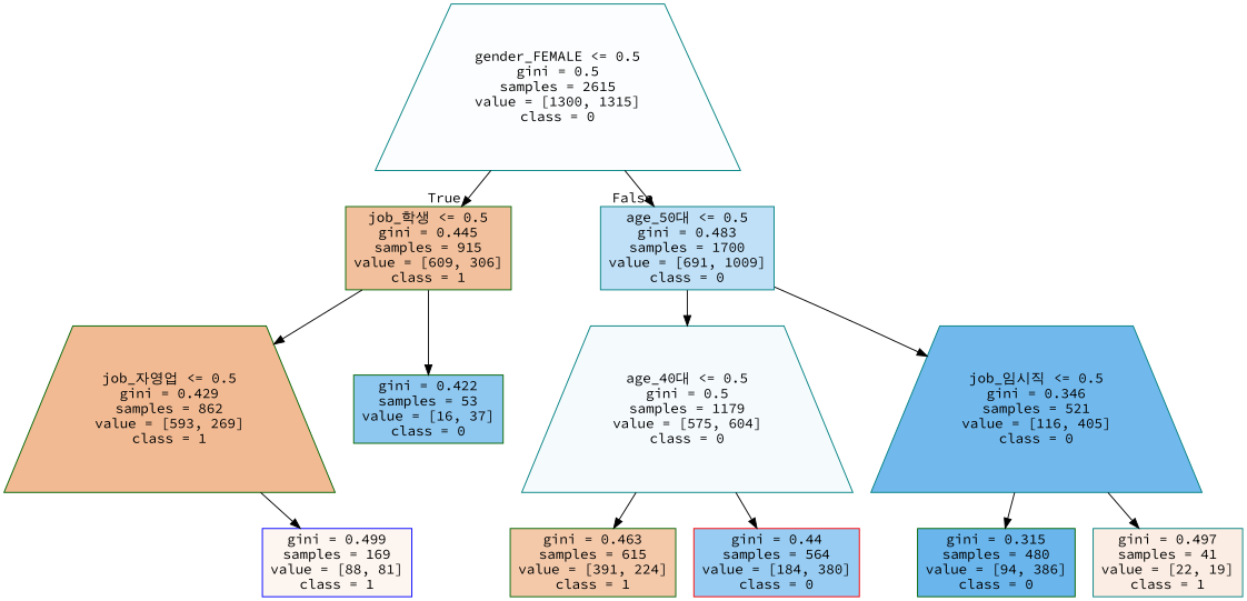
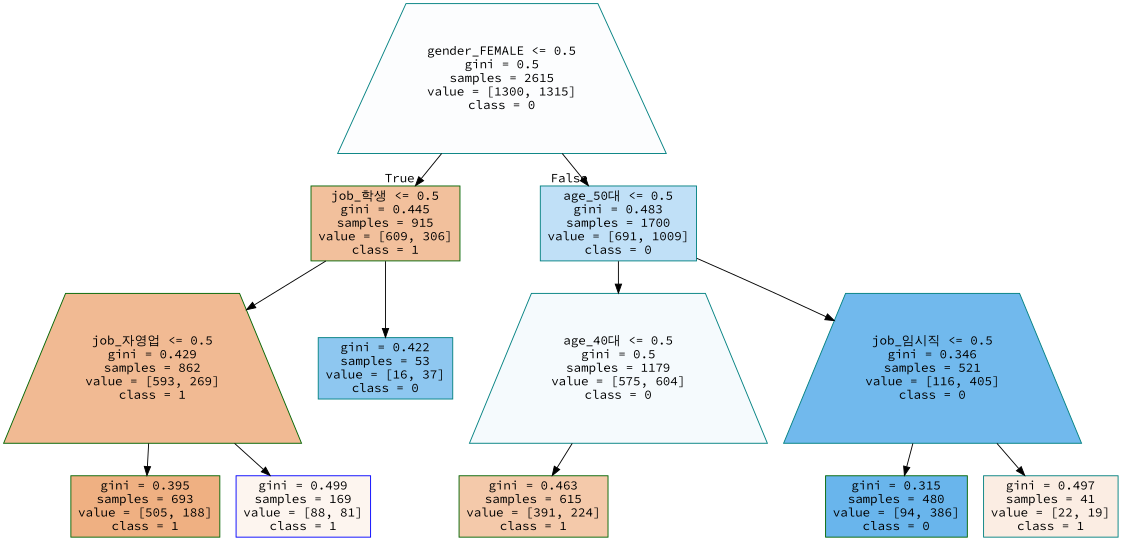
  digraph {
    fontname="Source Code Pro"
    node [color=teal fontname="Source Code Pro" shape=box style=filled]
    edge [fontname="Source Code Pro"]
    n1 [fillcolor="#399de503" label="gender_FEMALE <= 0.5\ngini = 0.5\nsamples = 2615\nvalue = [1300, 1315]\nclass = 0" shape=trapezium]
    n2 [color=darkgreen fillcolor="#e581397f" label="job_학생 <= 0.5\ngini = 0.445\nsamples = 915\nvalue = [609, 306]\nclass = 1"]
    n3 [fillcolor="#399de550" label="age_50대 <= 0.5\ngini = 0.483\nsamples = 1700\nvalue = [691, 1009]\nclass = 0"]
    n4 [color=darkgreen fillcolor="#e581398b" label="job_자영업 <= 0.5\ngini = 0.429\nsamples = 862\nvalue = [593, 269]\nclass = 1" shape=trapezium]
-   n5 [color=darkgreen fillcolor="#399de591" label="gini = 0.422\nsamples = 53\nvalue = [16, 37]\nclass = 0"]
+   n5 [fillcolor="#399de591" label="gini = 0.422\nsamples = 53\nvalue = [16, 37]\nclass = 0"]
    n6 [fillcolor="#399de50c" label="age_40대 <= 0.5\ngini = 0.5\nsamples = 1179\nvalue = [575, 604]\nclass = 0" shape=trapezium]
    n7 [fillcolor="#399de5b6" label="job_임시직 <= 0.5\ngini = 0.346\nsamples = 521\nvalue = [116, 405]\nclass = 0" shape=trapezium]
+   n8 [color=darkgreen fillcolor="#e58139a0" label="gini = 0.395\nsamples = 693\nvalue = [505, 188]\nclass = 1"]
    n9 [color=blue fillcolor="#e5813914" label="gini = 0.499\nsamples = 169\nvalue = [88, 81]\nclass = 1"]
    n10 [color=darkgreen fillcolor="#e581396d" label="gini = 0.463\nsamples = 615\nvalue = [391, 224]\nclass = 1"]
-   n11 [color=red fillcolor="#399de584" label="gini = 0.44\nsamples = 564\nvalue = [184, 380]\nclass = 0"]
    n12 [color=darkgreen fillcolor="#399de5c1" label="gini = 0.315\nsamples = 480\nvalue = [94, 386]\nclass = 0"]
    n13 [fillcolor="#e5813923" label="gini = 0.497\nsamples = 41\nvalue = [22, 19]\nclass = 1"]
    n1 -> n2 [headlabel=True labelangle=45 labeldistance=2.5]
    n1 -> n3 [headlabel=False labelangle=-45 labeldistance=2.5]
    n2 -> n4
    n2 -> n5
    n3 -> n6
    n3 -> n7
+   n4 -> n8
    n4 -> n9
    n6 -> n10
-   n6 -> n11
    n7 -> n12
    n7 -> n13
  }
